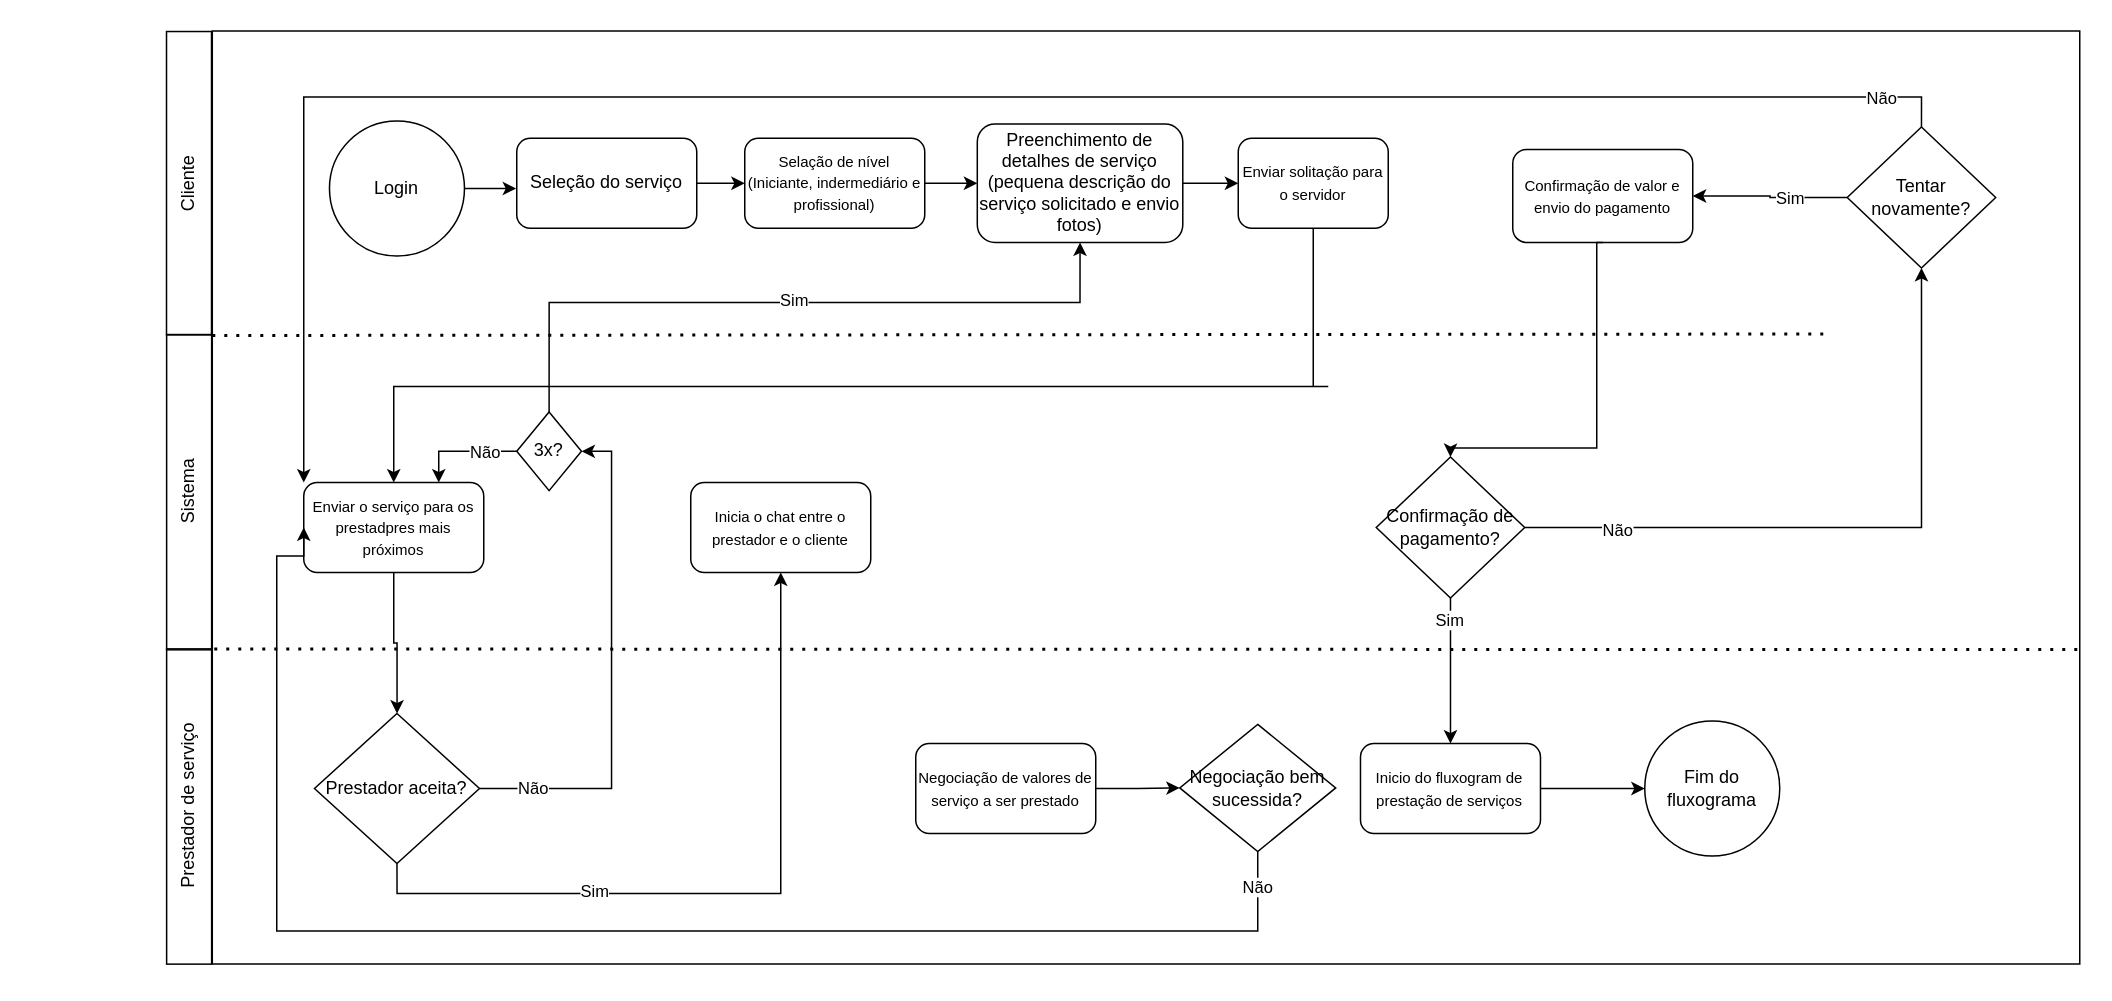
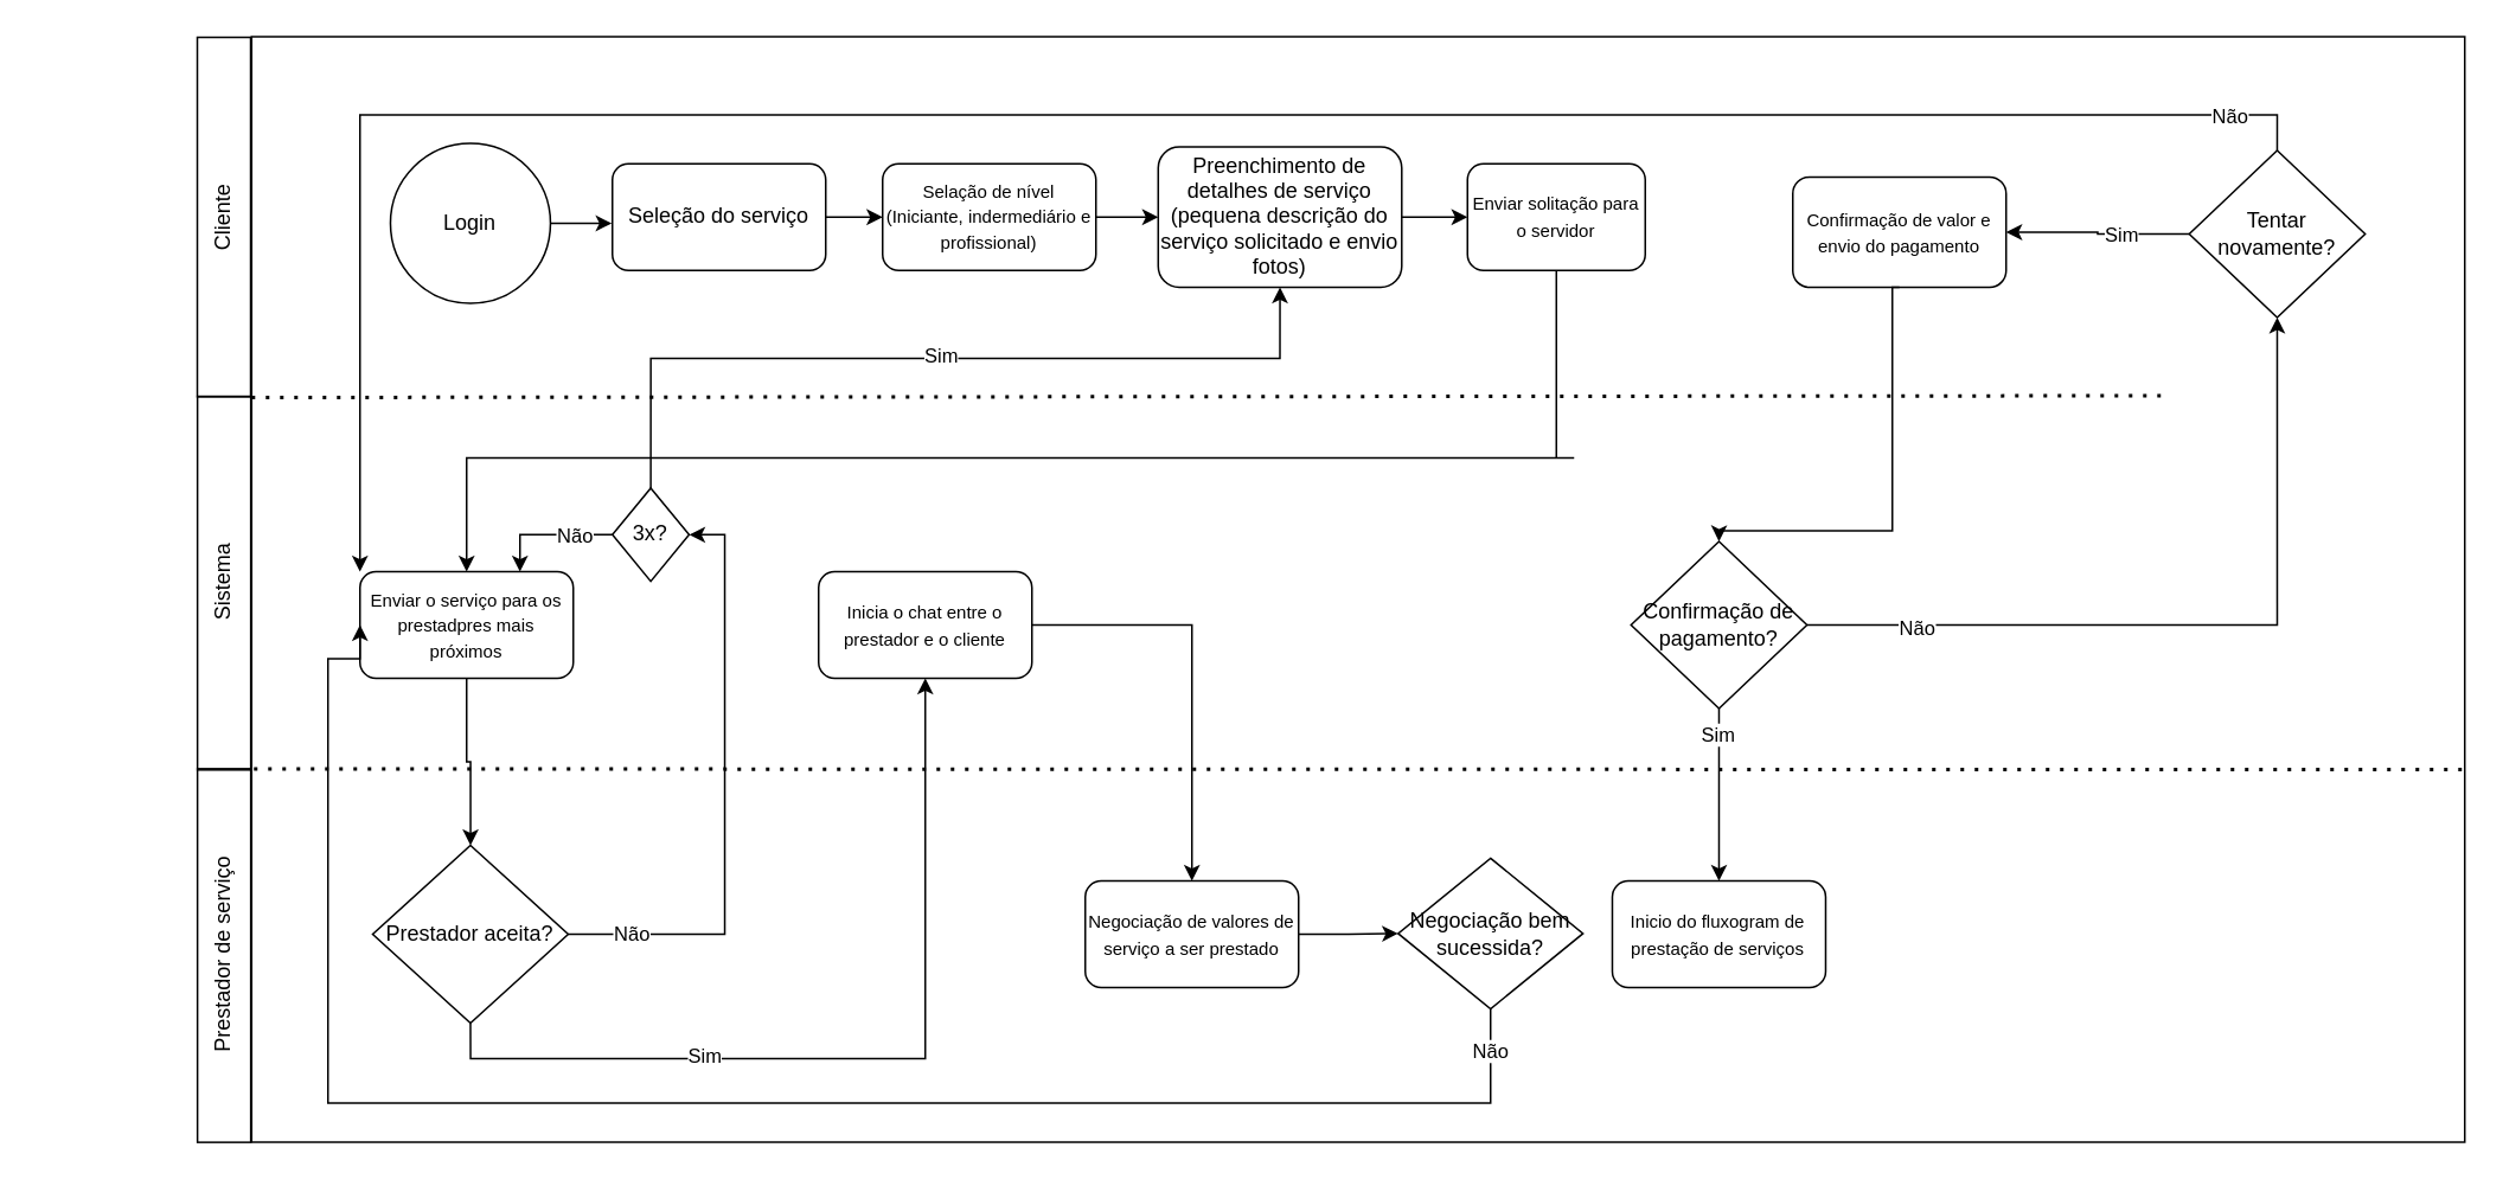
  <mxCell id="0" />
  <mxCell id="1" parent="0" />
  <mxCell id="2" value="" style="rounded=0;whiteSpace=wrap;html=1;fillColor=none;" parent="1" vertex="1"><mxGeometry x="141.03" y="20" width="1244.97" height="622" as="geometry" /></mxCell>
  <mxCell id="3" value="Login" style="ellipse;whiteSpace=wrap;html=1;aspect=fixed;fillColor=none;" parent="1" vertex="1"><mxGeometry x="219.15" y="80" width="90" height="90" as="geometry" /></mxCell>
  <mxCell id="4" value="Cliente" style="rounded=0;whiteSpace=wrap;html=1;fillColor=none;rotation=-90;" parent="1" vertex="1"><mxGeometry x="24.39" y="106.47" width="202.24" height="30" as="geometry" /></mxCell>
  <mxCell id="5" value="Sistema" style="rounded=0;whiteSpace=wrap;html=1;fillColor=none;rotation=-90;" parent="1" vertex="1"><mxGeometry x="20.5" y="312.46" width="210.19" height="30" as="geometry" /></mxCell>
  <mxCell id="6" style="edgeStyle=orthogonalEdgeStyle;rounded=0;orthogonalLoop=1;jettySize=auto;html=1;exitX=0.5;exitY=1;exitDx=0;exitDy=0;" parent="1" edge="1"><mxGeometry relative="1" as="geometry"><mxPoint x="691.97" y="645" as="sourcePoint" /><mxPoint x="691.91" y="645" as="targetPoint" /></mxGeometry></mxCell>
  <mxCell id="7" value="" style="edgeStyle=orthogonalEdgeStyle;rounded=0;orthogonalLoop=1;jettySize=auto;html=1;" parent="1" source="8" target="19" edge="1"><mxGeometry relative="1" as="geometry" /></mxCell>
  <mxCell id="8" value="Seleção do serviço" style="rounded=1;whiteSpace=wrap;html=1;fillColor=none;" parent="1" vertex="1"><mxGeometry x="344" y="91.47" width="120" height="60" as="geometry" /></mxCell>
  <mxCell id="9" value="" style="endArrow=none;dashed=1;html=1;dashPattern=1 3;strokeWidth=2;rounded=0;exitX=0;exitY=0.345;exitDx=0;exitDy=0;exitPerimeter=0;" parent="1" edge="1"><mxGeometry width="50" height="50" relative="1" as="geometry"><mxPoint x="141.03" y="223" as="sourcePoint" /><mxPoint x="1215" y="222" as="targetPoint" /></mxGeometry></mxCell>
  <mxCell id="10" style="edgeStyle=orthogonalEdgeStyle;rounded=0;orthogonalLoop=1;jettySize=auto;html=1;exitX=1;exitY=0.5;exitDx=0;exitDy=0;entryX=-0.003;entryY=0.568;entryDx=0;entryDy=0;entryPerimeter=0;" parent="1" source="3" target="8" edge="1"><mxGeometry relative="1" as="geometry" /></mxCell>
  <mxCell id="11" value="" style="edgeStyle=orthogonalEdgeStyle;rounded=0;orthogonalLoop=1;jettySize=auto;html=1;" parent="1" source="12" target="14" edge="1"><mxGeometry relative="1" as="geometry" /></mxCell>
  <mxCell id="12" value="Preenchimento de detalhes de serviço (pequena descrição do serviço solicitado e envio fotos)" style="rounded=1;whiteSpace=wrap;html=1;fillColor=none;" parent="1" vertex="1"><mxGeometry x="651.03" y="81.97" width="137" height="79" as="geometry" /></mxCell>
  <mxCell id="13" style="edgeStyle=orthogonalEdgeStyle;rounded=0;orthogonalLoop=1;jettySize=auto;html=1;exitX=0.5;exitY=1;exitDx=0;exitDy=0;entryX=0.5;entryY=0;entryDx=0;entryDy=0;" parent="1" source="14" target="16" edge="1"><mxGeometry relative="1" as="geometry"><Array as="points"><mxPoint x="885" y="257" /><mxPoint x="264" y="257" /></Array></mxGeometry></mxCell>
  <mxCell id="14" value="&lt;font style=&quot;font-size: 10px;&quot;&gt;Enviar solitação para o servidor&lt;/font&gt;" style="rounded=1;whiteSpace=wrap;html=1;fillColor=none;" parent="1" vertex="1"><mxGeometry x="825" y="91.47" width="100" height="60" as="geometry" /></mxCell>
  <mxCell id="15" value="" style="edgeStyle=orthogonalEdgeStyle;rounded=0;orthogonalLoop=1;jettySize=auto;html=1;" parent="1" source="16" target="25" edge="1"><mxGeometry relative="1" as="geometry" /></mxCell>
  <mxCell id="16" value="&lt;font style=&quot;font-size: 10px;&quot;&gt;Enviar o serviço para os prestadpres mais próximos&lt;/font&gt;" style="rounded=1;whiteSpace=wrap;html=1;fillColor=none;" parent="1" vertex="1"><mxGeometry x="202" y="321" width="120" height="60" as="geometry" /></mxCell>
  <mxCell id="17" value="Prestador de serviço" style="rounded=0;whiteSpace=wrap;html=1;fillColor=none;rotation=-90;" parent="1" vertex="1"><mxGeometry x="20.5" y="522" width="210.19" height="30" as="geometry" /></mxCell>
  <mxCell id="18" value="" style="edgeStyle=orthogonalEdgeStyle;rounded=0;orthogonalLoop=1;jettySize=auto;html=1;" parent="1" source="19" target="12" edge="1"><mxGeometry relative="1" as="geometry" /></mxCell>
  <mxCell id="19" value="&lt;font style=&quot;font-size: 10px;&quot;&gt;Selação de nível (Iniciante, indermediário e profissional)&lt;/font&gt;" style="rounded=1;whiteSpace=wrap;html=1;fillColor=none;" parent="1" vertex="1"><mxGeometry x="496" y="91.47" width="120" height="60" as="geometry" /></mxCell>
  <mxCell id="20" value="" style="endArrow=none;dashed=1;html=1;dashPattern=1 3;strokeWidth=2;rounded=0;exitX=0;exitY=0.345;exitDx=0;exitDy=0;entryX=1.001;entryY=0.663;entryDx=0;entryDy=0;entryPerimeter=0;exitPerimeter=0;" parent="1" target="2" edge="1"><mxGeometry width="50" height="50" relative="1" as="geometry"><mxPoint x="142.34" y="432" as="sourcePoint" /><mxPoint x="1451.03" y="432" as="targetPoint" /></mxGeometry></mxCell>
  <mxCell id="21" style="edgeStyle=orthogonalEdgeStyle;rounded=0;orthogonalLoop=1;jettySize=auto;html=1;exitX=1;exitY=0.5;exitDx=0;exitDy=0;entryX=1;entryY=0.5;entryDx=0;entryDy=0;" parent="1" source="25" target="30" edge="1"><mxGeometry relative="1" as="geometry" /></mxCell>
  <mxCell id="22" value="Não" style="edgeLabel;html=1;align=center;verticalAlign=middle;resizable=0;points=[];" parent="21" vertex="1" connectable="0"><mxGeometry x="-0.79" y="1" relative="1" as="geometry"><mxPoint as="offset" /></mxGeometry></mxCell>
  <mxCell id="23" style="edgeStyle=orthogonalEdgeStyle;rounded=0;orthogonalLoop=1;jettySize=auto;html=1;exitX=0.5;exitY=1;exitDx=0;exitDy=0;entryX=0.5;entryY=1;entryDx=0;entryDy=0;" parent="1" source="25" target="32" edge="1"><mxGeometry relative="1" as="geometry" /></mxCell>
  <mxCell id="24" value="Sim" style="edgeLabel;html=1;align=center;verticalAlign=middle;resizable=0;points=[];" parent="23" vertex="1" connectable="0"><mxGeometry x="-0.383" y="2" relative="1" as="geometry"><mxPoint as="offset" /></mxGeometry></mxCell>
  <mxCell id="25" value="Prestador aceita?" style="rhombus;whiteSpace=wrap;html=1;fillColor=none;" parent="1" vertex="1"><mxGeometry x="209.15" y="475" width="110" height="100" as="geometry" /></mxCell>
  <mxCell id="26" style="edgeStyle=orthogonalEdgeStyle;rounded=0;orthogonalLoop=1;jettySize=auto;html=1;exitX=0;exitY=0.5;exitDx=0;exitDy=0;entryX=0.75;entryY=0;entryDx=0;entryDy=0;" parent="1" source="30" target="16" edge="1"><mxGeometry relative="1" as="geometry" /></mxCell>
  <mxCell id="27" value="Não" style="edgeLabel;html=1;align=center;verticalAlign=middle;resizable=0;points=[];" parent="26" vertex="1" connectable="0"><mxGeometry x="-0.398" relative="1" as="geometry"><mxPoint as="offset" /></mxGeometry></mxCell>
  <mxCell id="28" style="edgeStyle=orthogonalEdgeStyle;rounded=0;orthogonalLoop=1;jettySize=auto;html=1;exitX=0.5;exitY=0;exitDx=0;exitDy=0;entryX=0.5;entryY=1;entryDx=0;entryDy=0;" parent="1" source="30" target="12" edge="1"><mxGeometry relative="1" as="geometry"><Array as="points"><mxPoint x="366" y="201" /><mxPoint x="720" y="201" /></Array></mxGeometry></mxCell>
  <mxCell id="29" value="Sim" style="edgeLabel;html=1;align=center;verticalAlign=middle;resizable=0;points=[];" parent="28" vertex="1" connectable="0"><mxGeometry x="0.01" y="2" relative="1" as="geometry"><mxPoint as="offset" /></mxGeometry></mxCell>
  <mxCell id="30" value="3x?" style="rhombus;whiteSpace=wrap;html=1;fillColor=none;" parent="1" vertex="1"><mxGeometry x="344" y="274" width="43.15" height="52.46" as="geometry" /></mxCell>
+ <mxCell id="31" value="" style="edgeStyle=orthogonalEdgeStyle;rounded=0;orthogonalLoop=1;jettySize=auto;html=1;" parent="1" source="32" target="34" edge="1"><mxGeometry relative="1" as="geometry" /></mxCell>
  <mxCell id="32" value="&lt;font style=&quot;font-size: 10px;&quot;&gt;Inicia o chat entre o prestador e o cliente&lt;/font&gt;" style="rounded=1;whiteSpace=wrap;html=1;fillColor=none;" parent="1" vertex="1"><mxGeometry x="460" y="321" width="120" height="60" as="geometry" /></mxCell>
  <mxCell id="33" value="" style="edgeStyle=orthogonalEdgeStyle;rounded=0;orthogonalLoop=1;jettySize=auto;html=1;" parent="1" source="34" target="37" edge="1"><mxGeometry relative="1" as="geometry" /></mxCell>
  <mxCell id="34" value="&lt;span style=&quot;font-size: 10px;&quot;&gt;Negociação de valores de serviço a ser prestado&lt;/span&gt;" style="rounded=1;whiteSpace=wrap;html=1;fillColor=none;" parent="1" vertex="1"><mxGeometry x="610" y="495" width="120" height="60" as="geometry" /></mxCell>
  <mxCell id="35" style="edgeStyle=orthogonalEdgeStyle;rounded=0;orthogonalLoop=1;jettySize=auto;html=1;exitX=0.5;exitY=1;exitDx=0;exitDy=0;entryX=0;entryY=0.5;entryDx=0;entryDy=0;" parent="1" source="37" target="16" edge="1"><mxGeometry relative="1" as="geometry"><Array as="points"><mxPoint x="838" y="620" /><mxPoint x="184" y="620" /><mxPoint x="184" y="370" /></Array></mxGeometry></mxCell>
  <mxCell id="36" value="Não" style="edgeLabel;html=1;align=center;verticalAlign=middle;resizable=0;points=[];" parent="35" vertex="1" connectable="0"><mxGeometry x="-0.951" relative="1" as="geometry"><mxPoint as="offset" /></mxGeometry></mxCell>
  <mxCell id="37" value="Negociação bem sucessida?" style="rhombus;whiteSpace=wrap;html=1;fillColor=none;" parent="1" vertex="1"><mxGeometry x="786" y="482.23" width="103.97" height="84.77" as="geometry" /></mxCell>
  <mxCell id="38" style="edgeStyle=orthogonalEdgeStyle;rounded=0;orthogonalLoop=1;jettySize=auto;html=1;exitX=1;exitY=0.5;exitDx=0;exitDy=0;entryX=0.5;entryY=1;entryDx=0;entryDy=0;" parent="1" source="42" target="47" edge="1"><mxGeometry relative="1" as="geometry" /></mxCell>
  <mxCell id="39" value="Não" style="edgeLabel;html=1;align=center;verticalAlign=middle;resizable=0;points=[];" parent="38" vertex="1" connectable="0"><mxGeometry x="-0.716" y="-1" relative="1" as="geometry"><mxPoint as="offset" /></mxGeometry></mxCell>
  <mxCell id="40" style="edgeStyle=orthogonalEdgeStyle;rounded=0;orthogonalLoop=1;jettySize=auto;html=1;exitX=0.5;exitY=1;exitDx=0;exitDy=0;entryX=0.5;entryY=0;entryDx=0;entryDy=0;" parent="1" source="42" target="49" edge="1"><mxGeometry relative="1" as="geometry" /></mxCell>
  <mxCell id="41" value="Sim" style="edgeLabel;html=1;align=center;verticalAlign=middle;resizable=0;points=[];" parent="40" vertex="1" connectable="0"><mxGeometry x="-0.706" y="-1" relative="1" as="geometry"><mxPoint as="offset" /></mxGeometry></mxCell>
  <mxCell id="42" value="Confirmação de pagamento?" style="rhombus;whiteSpace=wrap;html=1;fillColor=none;" parent="1" vertex="1"><mxGeometry x="917" y="304" width="98.97" height="94" as="geometry" /></mxCell>
  <mxCell id="43" style="edgeStyle=orthogonalEdgeStyle;rounded=0;orthogonalLoop=1;jettySize=auto;html=1;exitX=0.5;exitY=0;exitDx=0;exitDy=0;entryX=0;entryY=0;entryDx=0;entryDy=0;" parent="1" source="47" target="16" edge="1"><mxGeometry relative="1" as="geometry" /></mxCell>
  <mxCell id="44" value="Não" style="edgeLabel;html=1;align=center;verticalAlign=middle;resizable=0;points=[];" parent="43" vertex="1" connectable="0"><mxGeometry x="-0.931" relative="1" as="geometry"><mxPoint as="offset" /></mxGeometry></mxCell>
  <mxCell id="45" style="edgeStyle=orthogonalEdgeStyle;rounded=0;orthogonalLoop=1;jettySize=auto;html=1;exitX=0;exitY=0.5;exitDx=0;exitDy=0;entryX=1;entryY=0.5;entryDx=0;entryDy=0;" edge="1" parent="1" source="47" target="52"><mxGeometry relative="1" as="geometry" /></mxCell>
  <mxCell id="46" value="Sim" style="edgeLabel;html=1;align=center;verticalAlign=middle;resizable=0;points=[];" vertex="1" connectable="0" parent="45"><mxGeometry x="-0.259" relative="1" as="geometry"><mxPoint as="offset" /></mxGeometry></mxCell>
  <mxCell id="47" value="Tentar novamente?" style="rhombus;whiteSpace=wrap;html=1;fillColor=none;" parent="1" vertex="1"><mxGeometry x="1231" y="84" width="98.97" height="94" as="geometry" /></mxCell>
- <mxCell id="48" value="" style="edgeStyle=orthogonalEdgeStyle;rounded=0;orthogonalLoop=1;jettySize=auto;html=1;" parent="1" source="49" target="50" edge="1"><mxGeometry relative="1" as="geometry" /></mxCell>
  <mxCell id="49" value="&lt;span style=&quot;font-size: 10px;&quot;&gt;Inicio do fluxogram de prestação de serviços&lt;/span&gt;" style="rounded=1;whiteSpace=wrap;html=1;fillColor=none;" parent="1" vertex="1"><mxGeometry x="906.49" y="495" width="120" height="60" as="geometry" /></mxCell>
- <mxCell id="50" value="Fim do fluxograma" style="ellipse;whiteSpace=wrap;html=1;aspect=fixed;fillColor=none;" parent="1" vertex="1"><mxGeometry x="1096" y="480" width="90" height="90" as="geometry" /></mxCell>
  <mxCell id="51" style="edgeStyle=orthogonalEdgeStyle;rounded=0;orthogonalLoop=1;jettySize=auto;html=1;exitX=0.5;exitY=1;exitDx=0;exitDy=0;entryX=0.5;entryY=0;entryDx=0;entryDy=0;" edge="1" parent="1" source="52" target="42"><mxGeometry relative="1" as="geometry"><Array as="points"><mxPoint x="1064" y="298" /><mxPoint x="967" y="298" /></Array></mxGeometry></mxCell>
  <mxCell id="52" value="&lt;span style=&quot;font-size: 10px;&quot;&gt;Confirmação de valor e envio do pagamento&lt;/span&gt;" style="rounded=1;whiteSpace=wrap;html=1;fillColor=none;" vertex="1" parent="1"><mxGeometry x="1008" y="98.97" width="120" height="62" as="geometry" /></mxCell>
